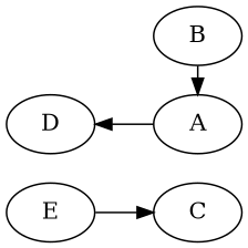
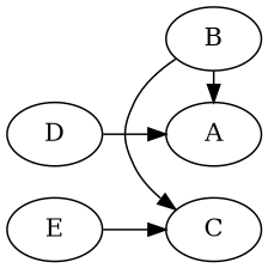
  digraph {
    rankdir=LR
    D
    E
    A
    B
    C
    subgraph sub_1 {
      rank=same
      D
      E
    }
    subgraph sub_2 {
      rank=same
      A
      B
      C
    }
    D -> E [style=invis]
    E -> C
-   A -> D
+   D -> A
    B -> A
+   B -> C
  }
